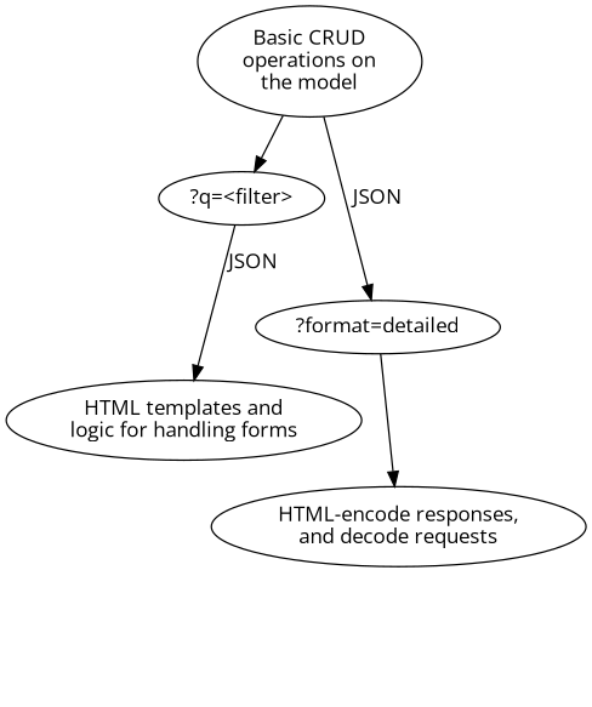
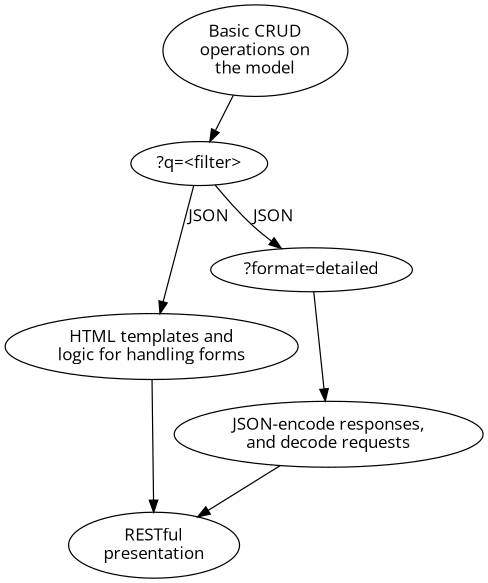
  digraph {
    fontname="Open Sans"
    node [fontname="Open Sans"]
    edge [fontname="Open Sans"]
    n1 [label="Basic CRUD\noperations on\nthe model"]
    n2 [label="?q=<filter>"]
    n3 [label="?format=detailed"]
    n4 [label="HTML templates and\nlogic for handling forms"]
-   n5 [label="HTML-encode responses,\nand decode requests"]
+   n5 [label="JSON-encode responses,\nand decode requests"]
+   n6 [label="RESTful\npresentation"]
    n1 -> n2
-   n1 -> n3 [label=JSON]
+   n2 -> n3 [label=JSON]
    n2 -> n4 [label=JSON]
    n3 -> n5
+   n4 -> n6
+   n5 -> n6
  }
